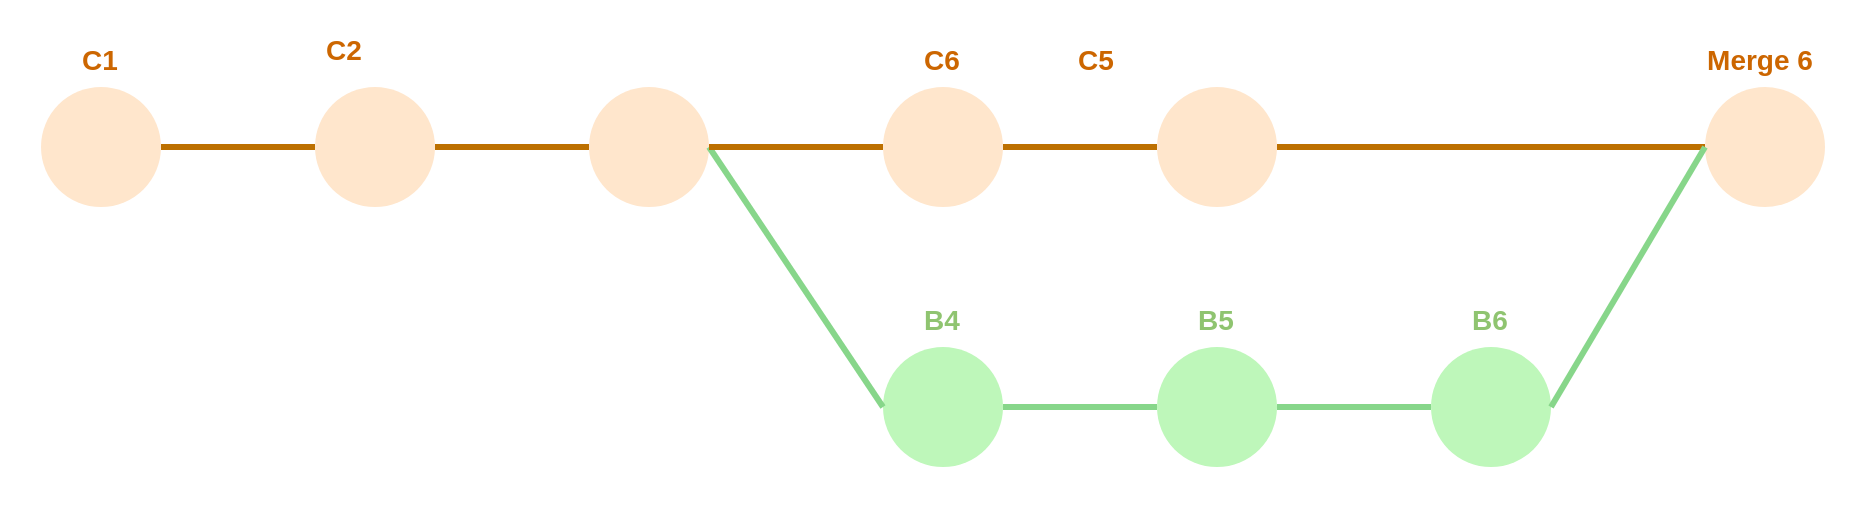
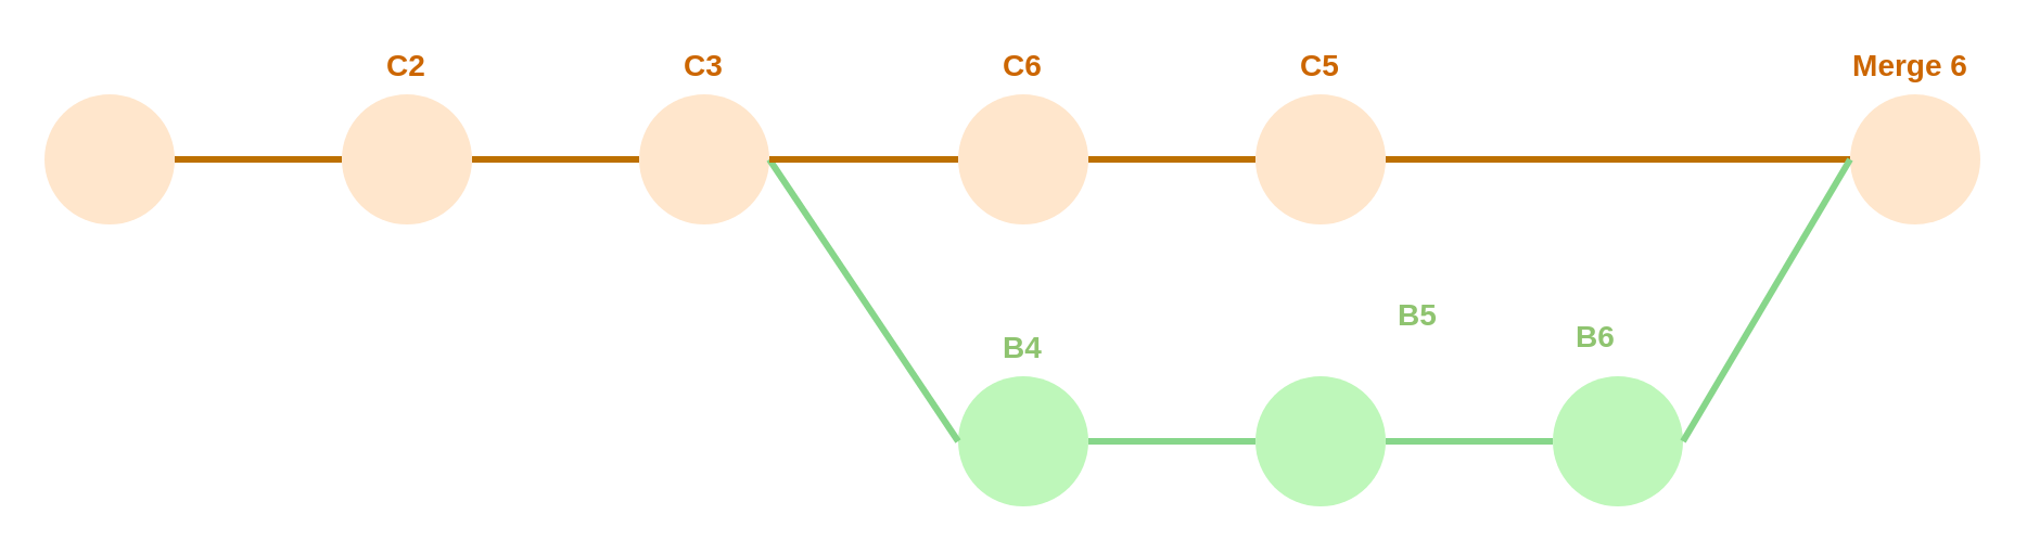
  <mxCell id="0" />
  <mxCell id="1" parent="0" />
  <mxCell id="2" value="" style="ellipse;whiteSpace=wrap;html=1;aspect=fixed;fillColor=#FFE6CC;strokeColor=none;" parent="1" vertex="1"><mxGeometry x="20" y="43" width="60" height="60" as="geometry" /></mxCell>
  <mxCell id="3" value="" style="ellipse;whiteSpace=wrap;html=1;aspect=fixed;fillColor=#FFE6CC;strokeColor=none;" parent="1" vertex="1"><mxGeometry x="157" y="43" width="60" height="60" as="geometry" /></mxCell>
  <mxCell id="4" value="" style="endArrow=none;html=1;entryX=1;entryY=0.5;entryDx=0;entryDy=0;exitX=0;exitY=0.5;exitDx=0;exitDy=0;endFill=0;fillColor=#f0a30a;strokeColor=#BD7000;strokeWidth=3;" parent="1" source="3" target="2" edge="1"><mxGeometry width="50" height="50" relative="1" as="geometry"><mxPoint x="20" y="193" as="sourcePoint" /><mxPoint x="70" y="143" as="targetPoint" /></mxGeometry></mxCell>
- <mxCell id="5" value="C1" style="text;html=1;strokeColor=none;fillColor=none;align=center;verticalAlign=middle;whiteSpace=wrap;rounded=0;fontStyle=1;fontSize=14;fontColor=#CC6600;" parent="1" vertex="1"><mxGeometry x="30" y="20" width="40" height="20" as="geometry" /></mxCell>
- <mxCell id="6" value="C2" style="text;html=1;strokeColor=none;fillColor=none;align=center;verticalAlign=middle;whiteSpace=wrap;rounded=0;fontStyle=1;fontSize=14;fontColor=#CC6600;" parent="1" vertex="1"><mxGeometry x="152" y="15" width="40" height="20" as="geometry" /></mxCell>
+ <mxCell id="6" value="C2" style="text;html=1;strokeColor=none;fillColor=none;align=center;verticalAlign=middle;whiteSpace=wrap;rounded=0;fontStyle=1;fontSize=14;fontColor=#CC6600;" parent="1" vertex="1"><mxGeometry x="167" y="20" width="40" height="20" as="geometry" /></mxCell>
  <mxCell id="7" value="" style="ellipse;whiteSpace=wrap;html=1;aspect=fixed;fillColor=#FFE6CC;strokeColor=none;" parent="1" vertex="1"><mxGeometry x="294" y="43" width="60" height="60" as="geometry" /></mxCell>
  <mxCell id="8" value="" style="endArrow=none;html=1;entryX=1;entryY=0.5;entryDx=0;entryDy=0;exitX=0;exitY=0.5;exitDx=0;exitDy=0;endFill=0;fillColor=#f0a30a;strokeColor=#BD7000;strokeWidth=3;" parent="1" source="7" edge="1"><mxGeometry width="50" height="50" relative="1" as="geometry"><mxPoint x="157" y="193" as="sourcePoint" /><mxPoint x="217" y="73" as="targetPoint" /></mxGeometry></mxCell>
+ <mxCell id="9" value="C3" style="text;html=1;strokeColor=none;fillColor=none;align=center;verticalAlign=middle;whiteSpace=wrap;rounded=0;fontStyle=1;fontSize=14;fontColor=#CC6600;" parent="1" vertex="1"><mxGeometry x="304" y="20" width="40" height="20" as="geometry" /></mxCell>
  <mxCell id="10" value="" style="ellipse;whiteSpace=wrap;html=1;aspect=fixed;fillColor=#BEF7BA;strokeColor=none;" parent="1" vertex="1"><mxGeometry x="441" y="173" width="60" height="60" as="geometry" /></mxCell>
  <mxCell id="11" value="B4" style="text;html=1;strokeColor=none;fillColor=none;align=center;verticalAlign=middle;whiteSpace=wrap;rounded=0;fontStyle=1;fontSize=14;fontColor=#8FC470;" parent="1" vertex="1"><mxGeometry x="451" y="150" width="40" height="20" as="geometry" /></mxCell>
  <mxCell id="12" value="" style="ellipse;whiteSpace=wrap;html=1;aspect=fixed;fillColor=#BEF7BA;strokeColor=none;" parent="1" vertex="1"><mxGeometry x="578" y="173" width="60" height="60" as="geometry" /></mxCell>
  <mxCell id="13" value="" style="endArrow=none;html=1;entryX=1;entryY=0.5;entryDx=0;entryDy=0;exitX=0;exitY=0.5;exitDx=0;exitDy=0;endFill=0;fillColor=#f0a30a;strokeColor=#87D68A;strokeWidth=3;" parent="1" source="12" edge="1"><mxGeometry width="50" height="50" relative="1" as="geometry"><mxPoint x="441" y="323" as="sourcePoint" /><mxPoint x="501" y="203" as="targetPoint" /></mxGeometry></mxCell>
- <mxCell id="14" value="B5" style="text;html=1;strokeColor=none;fillColor=none;align=center;verticalAlign=middle;whiteSpace=wrap;rounded=0;fontStyle=1;fontSize=14;fontColor=#8FC470;" parent="1" vertex="1"><mxGeometry x="588" y="150" width="40" height="20" as="geometry" /></mxCell>
+ <mxCell id="14" value="B5" style="text;html=1;strokeColor=none;fillColor=none;align=center;verticalAlign=middle;whiteSpace=wrap;rounded=0;fontStyle=1;fontSize=14;fontColor=#8FC470;" parent="1" vertex="1"><mxGeometry x="633" y="135" width="40" height="20" as="geometry" /></mxCell>
  <mxCell id="15" value="" style="endArrow=none;html=1;entryX=1;entryY=0.5;entryDx=0;entryDy=0;exitX=0;exitY=0.5;exitDx=0;exitDy=0;endFill=0;fillColor=#f0a30a;strokeColor=#87D68A;strokeWidth=3;" parent="1" source="10" target="7" edge="1"><mxGeometry width="50" height="50" relative="1" as="geometry"><mxPoint x="588" y="283" as="sourcePoint" /><mxPoint x="511" y="283" as="targetPoint" /></mxGeometry></mxCell>
  <mxCell id="16" value="" style="ellipse;whiteSpace=wrap;html=1;aspect=fixed;fillColor=#BEF7BA;strokeColor=none;" parent="1" vertex="1"><mxGeometry x="715" y="173" width="60" height="60" as="geometry" /></mxCell>
  <mxCell id="17" value="" style="endArrow=none;html=1;entryX=1;entryY=0.5;entryDx=0;entryDy=0;exitX=0;exitY=0.5;exitDx=0;exitDy=0;endFill=0;fillColor=#f0a30a;strokeColor=#87D68A;strokeWidth=3;" parent="1" source="16" edge="1"><mxGeometry width="50" height="50" relative="1" as="geometry"><mxPoint x="578" y="323" as="sourcePoint" /><mxPoint x="638" y="203" as="targetPoint" /></mxGeometry></mxCell>
- <mxCell id="18" value="B6" style="text;html=1;strokeColor=none;fillColor=none;align=center;verticalAlign=middle;whiteSpace=wrap;rounded=0;fontStyle=1;fontSize=14;fontColor=#8FC470;" parent="1" vertex="1"><mxGeometry x="725" y="150" width="40" height="20" as="geometry" /></mxCell>
+ <mxCell id="18" value="B6" style="text;html=1;strokeColor=none;fillColor=none;align=center;verticalAlign=middle;whiteSpace=wrap;rounded=0;fontStyle=1;fontSize=14;fontColor=#8FC470;" parent="1" vertex="1"><mxGeometry x="715" y="145" width="40" height="20" as="geometry" /></mxCell>
  <mxCell id="19" value="" style="ellipse;whiteSpace=wrap;html=1;aspect=fixed;fillColor=#FFE6CC;strokeColor=none;" parent="1" vertex="1"><mxGeometry x="441" y="43" width="60" height="60" as="geometry" /></mxCell>
  <mxCell id="20" value="" style="endArrow=none;html=1;entryX=1;entryY=0.5;entryDx=0;entryDy=0;exitX=0;exitY=0.5;exitDx=0;exitDy=0;endFill=0;fillColor=#f0a30a;strokeColor=#BD7000;strokeWidth=3;" parent="1" source="19" target="7" edge="1"><mxGeometry width="50" height="50" relative="1" as="geometry"><mxPoint x="304" y="193" as="sourcePoint" /><mxPoint x="364" y="73" as="targetPoint" /></mxGeometry></mxCell>
  <mxCell id="21" value="C6" style="text;html=1;strokeColor=none;fillColor=none;align=center;verticalAlign=middle;whiteSpace=wrap;rounded=0;fontStyle=1;fontSize=14;fontColor=#CC6600;" parent="1" vertex="1"><mxGeometry x="451" y="20" width="40" height="20" as="geometry" /></mxCell>
  <mxCell id="22" value="" style="ellipse;whiteSpace=wrap;html=1;aspect=fixed;fillColor=#FFE6CC;strokeColor=none;" parent="1" vertex="1"><mxGeometry x="578" y="43" width="60" height="60" as="geometry" /></mxCell>
  <mxCell id="23" value="" style="endArrow=none;html=1;entryX=1;entryY=0.5;entryDx=0;entryDy=0;exitX=0;exitY=0.5;exitDx=0;exitDy=0;endFill=0;fillColor=#f0a30a;strokeColor=#BD7000;strokeWidth=3;" parent="1" source="22" edge="1"><mxGeometry width="50" height="50" relative="1" as="geometry"><mxPoint x="441" y="193" as="sourcePoint" /><mxPoint x="501" y="73" as="targetPoint" /></mxGeometry></mxCell>
- <mxCell id="24" value="C5" style="text;html=1;strokeColor=none;fillColor=none;align=center;verticalAlign=middle;whiteSpace=wrap;rounded=0;fontStyle=1;fontSize=14;fontColor=#CC6600;" parent="1" vertex="1"><mxGeometry x="528" y="20" width="40" height="20" as="geometry" /></mxCell>
+ <mxCell id="24" value="C5" style="text;html=1;strokeColor=none;fillColor=none;align=center;verticalAlign=middle;whiteSpace=wrap;rounded=0;fontStyle=1;fontSize=14;fontColor=#CC6600;" parent="1" vertex="1"><mxGeometry x="588" y="20" width="40" height="20" as="geometry" /></mxCell>
  <mxCell id="25" value="" style="ellipse;whiteSpace=wrap;html=1;aspect=fixed;fillColor=#FFE6CC;strokeColor=none;" vertex="1" parent="1"><mxGeometry x="852" y="43" width="60" height="60" as="geometry" /></mxCell>
  <mxCell id="26" value="" style="endArrow=none;html=1;entryX=1;entryY=0.5;entryDx=0;entryDy=0;exitX=0;exitY=0.5;exitDx=0;exitDy=0;endFill=0;fillColor=#f0a30a;strokeColor=#BD7000;strokeWidth=3;" edge="1" parent="1" source="25" target="22"><mxGeometry width="50" height="50" relative="1" as="geometry"><mxPoint x="715" y="190" as="sourcePoint" /><mxPoint x="775" y="70" as="targetPoint" /></mxGeometry></mxCell>
  <mxCell id="27" value="" style="endArrow=none;html=1;entryX=1;entryY=0.5;entryDx=0;entryDy=0;exitX=0;exitY=0.5;exitDx=0;exitDy=0;endFill=0;fillColor=#f0a30a;strokeColor=#87D68A;strokeWidth=3;" edge="1" parent="1" source="25" target="16"><mxGeometry width="50" height="50" relative="1" as="geometry"><mxPoint x="725" y="213" as="sourcePoint" /><mxPoint x="648" y="213" as="targetPoint" /></mxGeometry></mxCell>
  <mxCell id="28" value="Merge 6" style="text;html=1;strokeColor=none;fillColor=none;align=center;verticalAlign=middle;whiteSpace=wrap;rounded=0;fontStyle=1;fontSize=14;fontColor=#CC6600;" vertex="1" parent="1"><mxGeometry x="850" y="20" width="60" height="20" as="geometry" /></mxCell>
